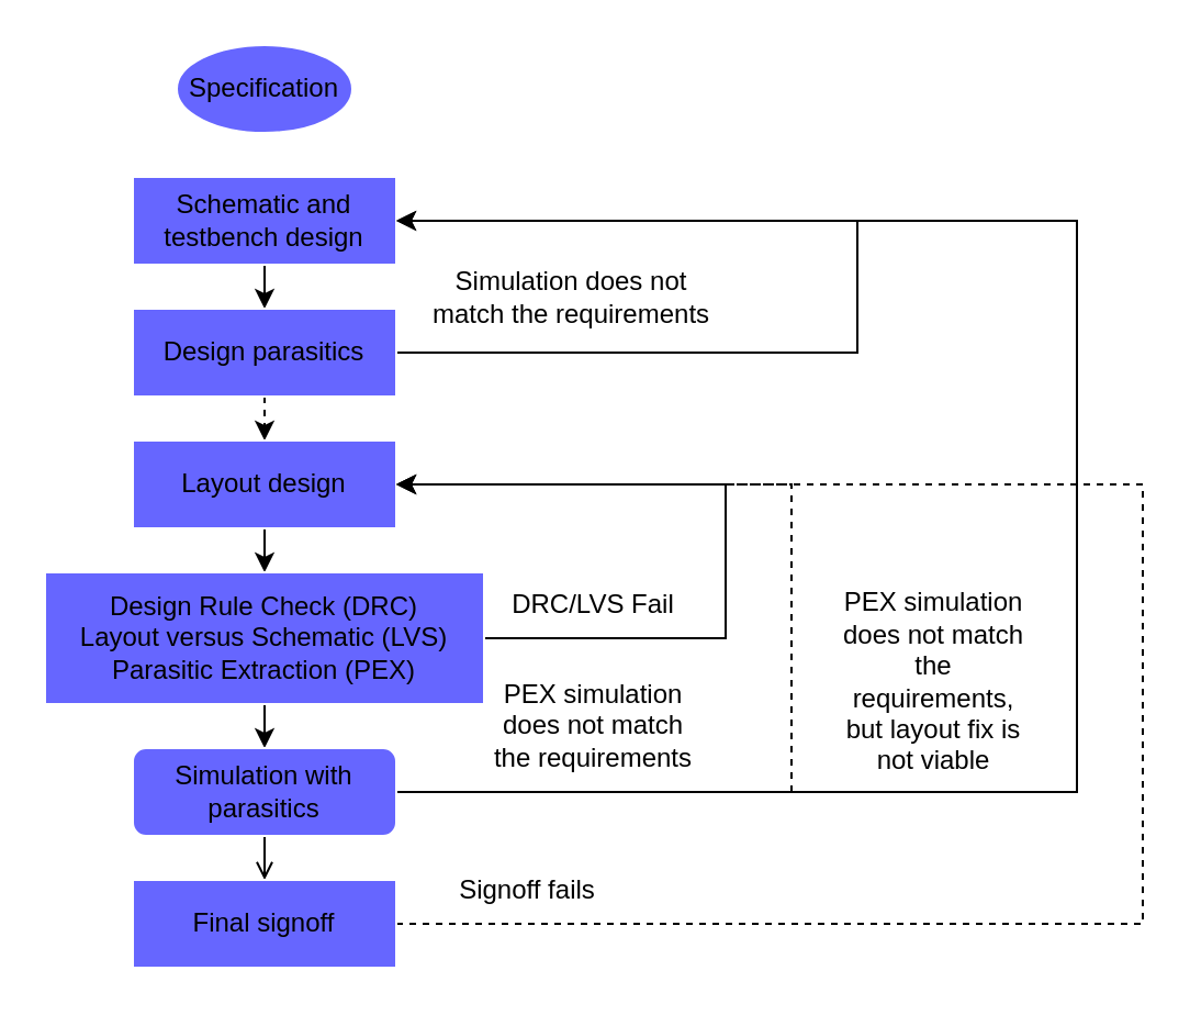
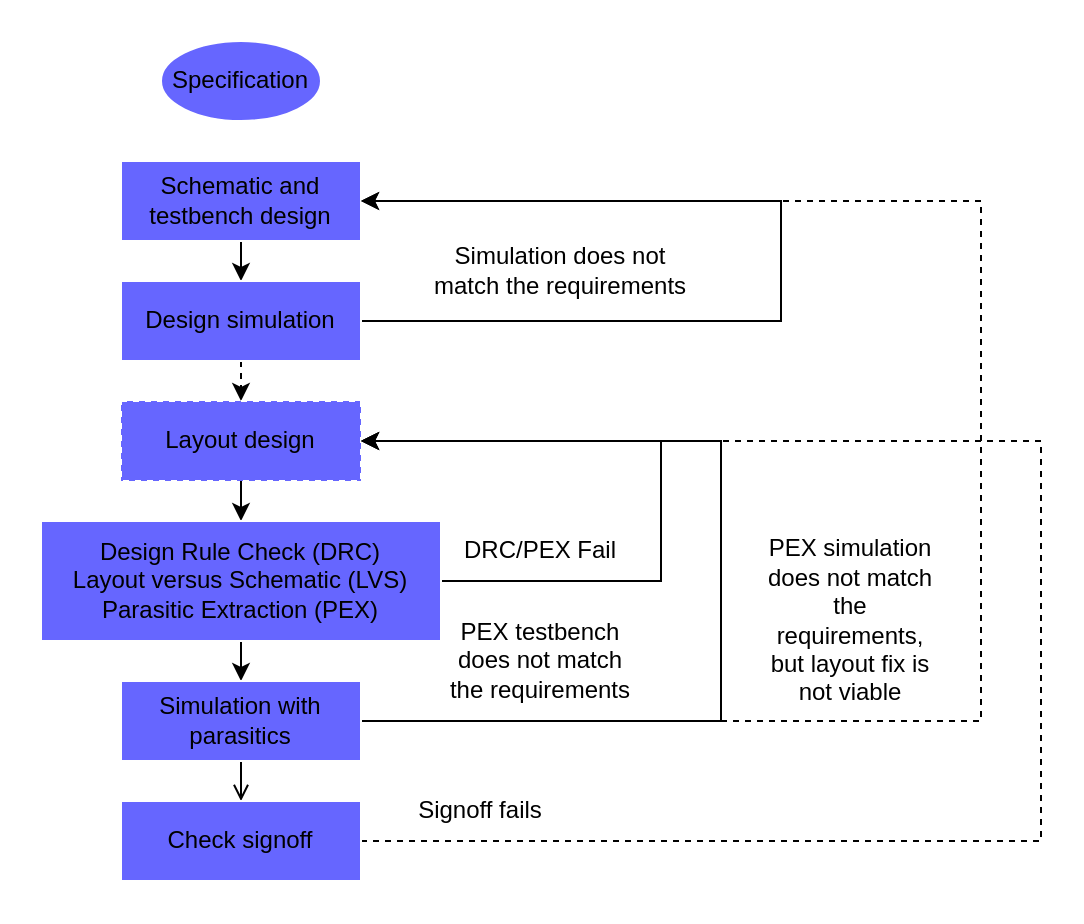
  <mxCell id="0" />
  <mxCell id="1" parent="0" />
  <mxCell id="2" value="Specification" style="ellipse;whiteSpace=wrap;html=1;fillColor=#6666FF;strokeColor=#FFFFFF;" vertex="1" parent="1"><mxGeometry x="80" y="20" width="80" height="40" as="geometry" /></mxCell>
  <mxCell id="3" style="edgeStyle=orthogonalEdgeStyle;rounded=0;orthogonalLoop=1;jettySize=auto;html=1;exitX=0.5;exitY=1;exitDx=0;exitDy=0;entryX=0.5;entryY=0;entryDx=0;entryDy=0;" edge="1" parent="1" source="4" target="7"><mxGeometry relative="1" as="geometry" /></mxCell>
  <mxCell id="4" value="Schematic and testbench design" style="rounded=0;whiteSpace=wrap;html=1;fillColor=#6666FF;strokeColor=#FFFFFF;" vertex="1" parent="1"><mxGeometry x="60" y="80" width="120" height="40" as="geometry" /></mxCell>
  <mxCell id="5" style="edgeStyle=orthogonalEdgeStyle;rounded=0;orthogonalLoop=1;jettySize=auto;html=1;exitX=0.5;exitY=1;exitDx=0;exitDy=0;entryX=0.5;entryY=0;entryDx=0;entryDy=0;dashed=1;" edge="1" parent="1" source="7" target="9"><mxGeometry relative="1" as="geometry" /></mxCell>
  <mxCell id="6" style="edgeStyle=orthogonalEdgeStyle;rounded=0;orthogonalLoop=1;jettySize=auto;html=1;exitX=1;exitY=0.5;exitDx=0;exitDy=0;entryX=1;entryY=0.5;entryDx=0;entryDy=0;" edge="1" parent="1" source="7" target="4"><mxGeometry relative="1" as="geometry"><Array as="points"><mxPoint x="390" y="160" /><mxPoint x="390" y="100" /></Array></mxGeometry></mxCell>
- <mxCell id="7" value="Design parasitics" style="rounded=0;whiteSpace=wrap;html=1;fillColor=#6666FF;strokeColor=#FFFFFF;" vertex="1" parent="1"><mxGeometry x="60" y="140" width="120" height="40" as="geometry" /></mxCell>
+ <mxCell id="7" value="Design simulation" style="rounded=0;whiteSpace=wrap;html=1;fillColor=#6666FF;strokeColor=#FFFFFF;" vertex="1" parent="1"><mxGeometry x="60" y="140" width="120" height="40" as="geometry" /></mxCell>
  <mxCell id="8" style="edgeStyle=orthogonalEdgeStyle;rounded=0;orthogonalLoop=1;jettySize=auto;html=1;exitX=0.5;exitY=1;exitDx=0;exitDy=0;entryX=0.5;entryY=0;entryDx=0;entryDy=0;" edge="1" parent="1" source="9" target="12"><mxGeometry relative="1" as="geometry" /></mxCell>
- <mxCell id="9" value="Layout design" style="rounded=0;whiteSpace=wrap;html=1;fillColor=#6666FF;strokeColor=#FFFFFF;" vertex="1" parent="1"><mxGeometry x="60" y="200" width="120" height="40" as="geometry" /></mxCell>
+ <mxCell id="9" value="Layout design" style="rounded=0;whiteSpace=wrap;html=1;fillColor=#6666FF;strokeColor=#FFFFFF;dashed=1;" vertex="1" parent="1"><mxGeometry x="60" y="200" width="120" height="40" as="geometry" /></mxCell>
  <mxCell id="10" style="edgeStyle=orthogonalEdgeStyle;rounded=0;orthogonalLoop=1;jettySize=auto;html=1;exitX=0.5;exitY=1;exitDx=0;exitDy=0;entryX=0.5;entryY=0;entryDx=0;entryDy=0;" edge="1" parent="1" source="12" target="16"><mxGeometry relative="1" as="geometry" /></mxCell>
  <mxCell id="11" style="edgeStyle=orthogonalEdgeStyle;rounded=0;orthogonalLoop=1;jettySize=auto;html=1;exitX=1;exitY=0.5;exitDx=0;exitDy=0;entryX=1;entryY=0.5;entryDx=0;entryDy=0;" edge="1" parent="1" source="12" target="9"><mxGeometry relative="1" as="geometry"><Array as="points"><mxPoint x="330" y="290" /><mxPoint x="330" y="220" /></Array></mxGeometry></mxCell>
  <mxCell id="12" value="Design Rule Check (DRC)&lt;br&gt;Layout versus Schematic (LVS)&lt;br&gt;Parasitic Extraction (PEX)" style="rounded=0;whiteSpace=wrap;html=1;fillColor=#6666FF;strokeColor=#FFFFFF;" vertex="1" parent="1"><mxGeometry x="20" y="260" width="200" height="60" as="geometry" /></mxCell>
  <mxCell id="13" style="edgeStyle=orthogonalEdgeStyle;rounded=0;orthogonalLoop=1;jettySize=auto;html=1;exitX=0.5;exitY=1;exitDx=0;exitDy=0;entryX=0.5;entryY=0;entryDx=0;entryDy=0;endArrow=open;" edge="1" parent="1" source="16" target="18"><mxGeometry relative="1" as="geometry" /></mxCell>
- <mxCell id="14" style="edgeStyle=orthogonalEdgeStyle;rounded=0;orthogonalLoop=1;jettySize=auto;html=1;exitX=1;exitY=0.5;exitDx=0;exitDy=0;entryX=1;entryY=0.5;entryDx=0;entryDy=0;dashed=1;" edge="1" parent="1" source="16" target="9"><mxGeometry relative="1" as="geometry"><Array as="points"><mxPoint x="360" y="360" /><mxPoint x="360" y="220" /></Array></mxGeometry></mxCell>
- <mxCell id="15" style="edgeStyle=orthogonalEdgeStyle;rounded=0;orthogonalLoop=1;jettySize=auto;html=1;exitX=1;exitY=0.5;exitDx=0;exitDy=0;entryX=1;entryY=0.5;entryDx=0;entryDy=0;" edge="1" parent="1" source="16" target="4"><mxGeometry relative="1" as="geometry"><Array as="points"><mxPoint x="490" y="360" /><mxPoint x="490" y="100" /></Array></mxGeometry></mxCell>
- <mxCell id="16" value="Simulation with parasitics" style="whiteSpace=wrap;html=1;fillColor=#6666FF;strokeColor=#FFFFFF;rounded=1;" vertex="1" parent="1"><mxGeometry x="60" y="340" width="120" height="40" as="geometry" /></mxCell>
+ <mxCell id="14" style="edgeStyle=orthogonalEdgeStyle;rounded=0;orthogonalLoop=1;jettySize=auto;html=1;exitX=1;exitY=0.5;exitDx=0;exitDy=0;entryX=1;entryY=0.5;entryDx=0;entryDy=0;" edge="1" parent="1" source="16" target="9"><mxGeometry relative="1" as="geometry"><Array as="points"><mxPoint x="360" y="360" /><mxPoint x="360" y="220" /></Array></mxGeometry></mxCell>
+ <mxCell id="15" style="edgeStyle=orthogonalEdgeStyle;rounded=0;orthogonalLoop=1;jettySize=auto;html=1;exitX=1;exitY=0.5;exitDx=0;exitDy=0;entryX=1;entryY=0.5;entryDx=0;entryDy=0;dashed=1;" edge="1" parent="1" source="16" target="4"><mxGeometry relative="1" as="geometry"><Array as="points"><mxPoint x="490" y="360" /><mxPoint x="490" y="100" /></Array></mxGeometry></mxCell>
+ <mxCell id="16" value="Simulation with parasitics" style="rounded=0;whiteSpace=wrap;html=1;fillColor=#6666FF;strokeColor=#FFFFFF;" vertex="1" parent="1"><mxGeometry x="60" y="340" width="120" height="40" as="geometry" /></mxCell>
  <mxCell id="17" style="edgeStyle=orthogonalEdgeStyle;rounded=0;orthogonalLoop=1;jettySize=auto;html=1;exitX=1;exitY=0.5;exitDx=0;exitDy=0;entryX=1;entryY=0.5;entryDx=0;entryDy=0;dashed=1;" edge="1" parent="1" source="18" target="9"><mxGeometry relative="1" as="geometry"><Array as="points"><mxPoint x="520" y="420" /><mxPoint x="520" y="220" /></Array></mxGeometry></mxCell>
- <mxCell id="18" value="Final signoff" style="rounded=0;whiteSpace=wrap;html=1;fillColor=#6666FF;strokeColor=#FFFFFF;" vertex="1" parent="1"><mxGeometry x="60" y="400" width="120" height="40" as="geometry" /></mxCell>
- <mxCell id="19" value="Simulation does not match the requirements" style="text;html=1;strokeColor=none;fillColor=none;align=center;verticalAlign=middle;whiteSpace=wrap;rounded=0;" vertex="1" parent="1"><mxGeometry x="190" y="110" width="140" height="50" as="geometry" /></mxCell>
- <mxCell id="20" value="DRC/LVS Fail" style="text;html=1;strokeColor=none;fillColor=none;align=center;verticalAlign=middle;whiteSpace=wrap;rounded=0;" vertex="1" parent="1"><mxGeometry x="200" y="250" width="140" height="50" as="geometry" /></mxCell>
- <mxCell id="21" value="PEX simulation does not match the requirements" style="text;html=1;strokeColor=none;fillColor=none;align=center;verticalAlign=middle;whiteSpace=wrap;rounded=0;" vertex="1" parent="1"><mxGeometry x="220" y="300" width="100" height="60" as="geometry" /></mxCell>
+ <mxCell id="18" value="Check signoff" style="rounded=0;whiteSpace=wrap;html=1;fillColor=#6666FF;strokeColor=#FFFFFF;" vertex="1" parent="1"><mxGeometry x="60" y="400" width="120" height="40" as="geometry" /></mxCell>
+ <mxCell id="19" value="Simulation does not match the requirements" style="text;html=1;strokeColor=none;fillColor=none;align=center;verticalAlign=middle;whiteSpace=wrap;rounded=0;" vertex="1" parent="1"><mxGeometry x="210" y="110" width="140" height="50" as="geometry" /></mxCell>
+ <mxCell id="20" value="DRC/PEX Fail" style="text;html=1;strokeColor=none;fillColor=none;align=center;verticalAlign=middle;whiteSpace=wrap;rounded=0;" vertex="1" parent="1"><mxGeometry x="200" y="250" width="140" height="50" as="geometry" /></mxCell>
+ <mxCell id="21" value="PEX testbench does not match the requirements" style="text;html=1;strokeColor=none;fillColor=none;align=center;verticalAlign=middle;whiteSpace=wrap;rounded=0;" vertex="1" parent="1"><mxGeometry x="220" y="300" width="100" height="60" as="geometry" /></mxCell>
  <mxCell id="22" value="PEX simulation does not match the requirements, but layout fix is not viable" style="text;html=1;strokeColor=none;fillColor=none;align=center;verticalAlign=middle;whiteSpace=wrap;rounded=0;" vertex="1" parent="1"><mxGeometry x="380" y="260" width="90" height="100" as="geometry" /></mxCell>
  <mxCell id="23" value="Signoff fails" style="text;html=1;strokeColor=none;fillColor=none;align=center;verticalAlign=middle;whiteSpace=wrap;rounded=0;" vertex="1" parent="1"><mxGeometry x="170" y="380" width="140" height="50" as="geometry" /></mxCell>
